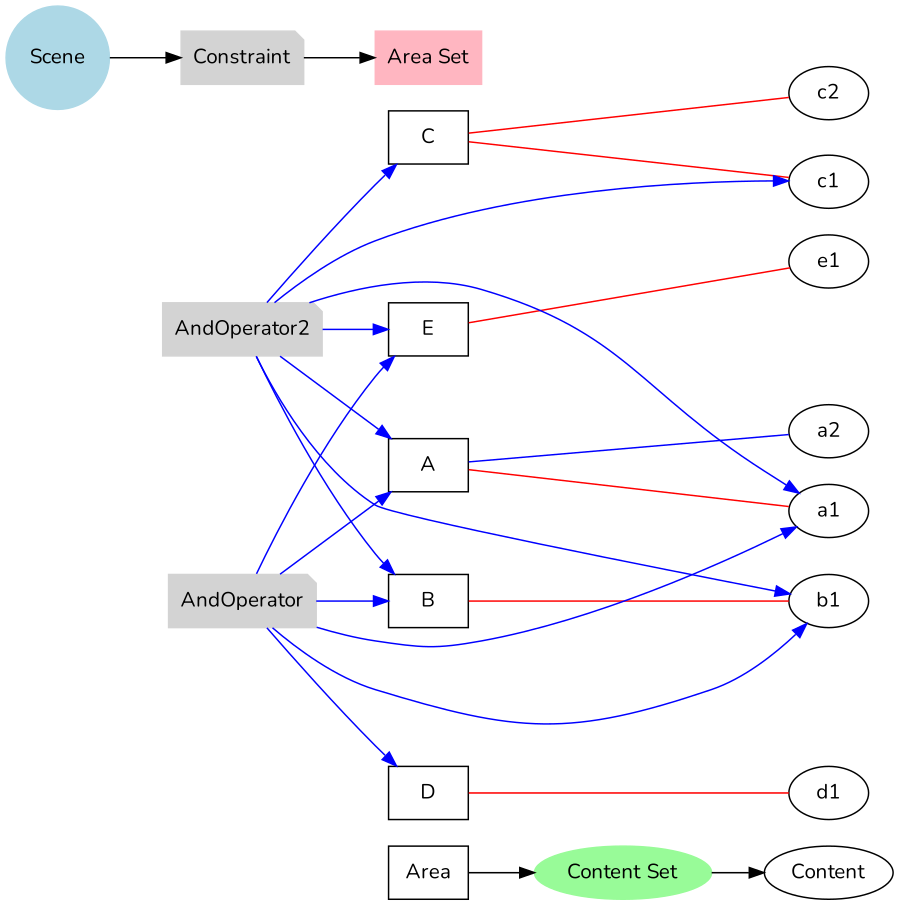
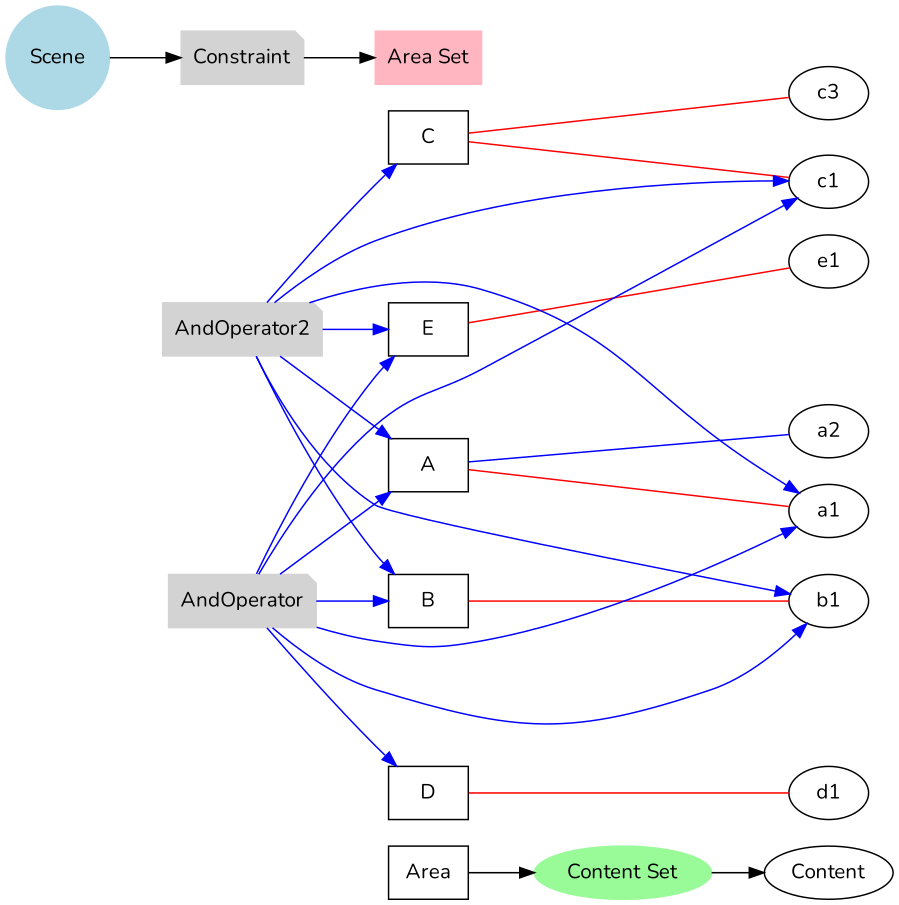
  digraph {
    clusterrank=global
    fontname=Nunito
    rankdir=LR
    node [fontname=Nunito shape=ellipse]
    edge [fontname=Nunito color=blue]
    Area [shape=box]
    n2 [label=A shape=box]
    n3 [label=B shape=box]
    n4 [label=C shape=box]
    n5 [label=D shape=box]
    n6 [label=E shape=box]
    Content
    n8 [label=a1]
    n9 [label=a2]
    n10 [label=b1]
    n11 [label=c1]
-   n12 [label=c2]
+   n12 [label=c3]
    n13 [label=d1]
    n14 [label=e1]
    Constraint [color=lightgrey shape=note style=filled]
    n16 [color=lightgrey label=AndOperator shape=note style=filled]
    n17 [color=lightgrey label=AndOperator2 shape=note style=filled]
    "Area Set" [color=lightpink shape=box style=filled]
    "Content Set" [color=palegreen style=filled]
    Scene [color=lightblue shape=circle style=filled]
    subgraph sub_1 {
      rank=same
      Area
      n2
      n3
      n4
      n5
      n6
    }
    subgraph sub_2 {
      rank=same
      Content
      n8
      n9
      n10
      n11
      n12
      n13
      n14
    }
    subgraph sub_3 {
      rank=same
      Constraint
      n16
      n17
    }
    subgraph sub_4 {
      rank=same
      Constraint
    }
    subgraph sub_5 {
      rank=same
      Constraint
    }
    subgraph sub_6 {
      "Area Set"
    }
    subgraph sub_7 {
      "Content Set"
    }
    subgraph sub_8 {
      rank=same
      Scene
    }
    Area -> "Content Set" [color=""]
    n2 -> n8 [color=red dir=none]
    n2 -> n9 [dir=none]
    n3 -> n10 [color=red dir=none]
    n4 -> n11 [color=red dir=none]
    n4 -> n12 [color=red dir=none]
    n5 -> n13 [color=red dir=none]
    n6 -> n14 [color=red dir=none]
    Constraint -> "Area Set" [color=""]
    n16 -> n2
    n16 -> n3
    n16 -> n5
    n16 -> n6
    n16 -> n8
    n16 -> n10
+   n16 -> n11
    n17 -> n2
    n17 -> n3
    n17 -> n4
    n17 -> n6
    n17 -> n8
    n17 -> n10
    n17 -> n11
    "Content Set" -> Content [color=""]
    Scene -> Constraint [color=""]
  }
